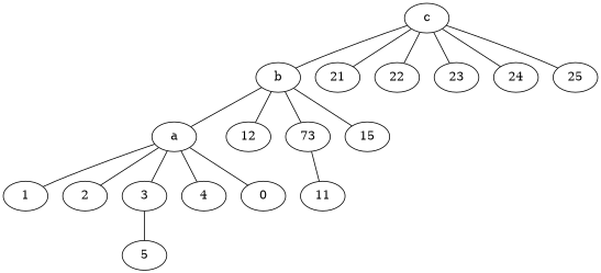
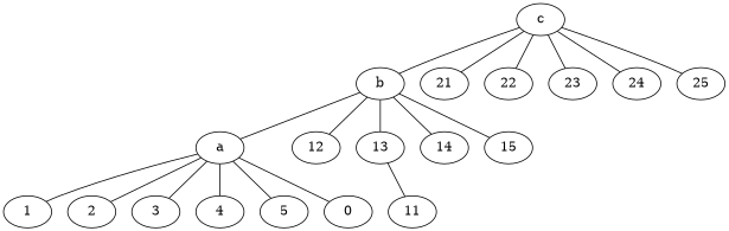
  graph {
    a
    1
    2
    3
    4
    5
    n7 [label=0]
    b
    12
-   13 [label=73]
+   13
+   14
    15
    11
    c
    21
    22
    23
    24
    25
    a -- 1
    a -- 2
    a -- 3
    a -- 4
-   3 -- 5
+   a -- 5
    a -- n7
    b -- a
    b -- 12
    b -- 13
+   b -- 14
    b -- 15
    13 -- 11
    c -- b
    c -- 21
    c -- 22
    c -- 23
    c -- 24
    c -- 25
  }
